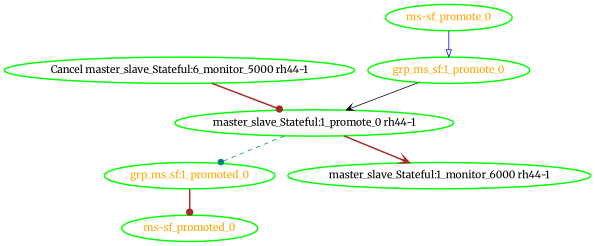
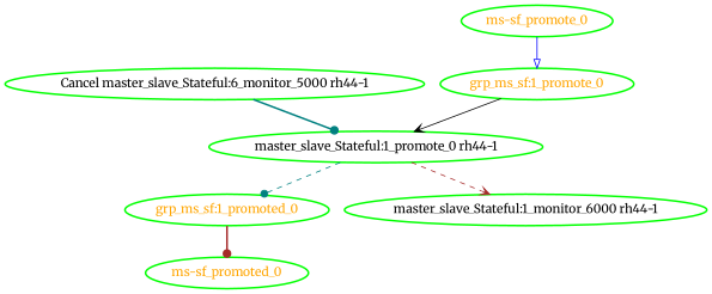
  digraph {
    fontname=Merriweather
    node [color=green fontcolor=orange fontname=Merriweather style=bold]
    edge [arrowhead=dot color=teal fontname=Merriweather style=bold]
    n1 [fontcolor=black label="Cancel master_slave_Stateful:6_monitor_5000 rh44-1"]
    "master_slave_Stateful:1_promote_0 rh44-1" [fontcolor=black]
    "grp_ms_sf:1_promoted_0"
    "master_slave_Stateful:1_monitor_6000 rh44-1" [fontcolor=black]
    "ms-sf_promoted_0"
    "grp_ms_sf:1_promote_0"
    "ms-sf_promote_0"
-   n1 -> "master_slave_Stateful:1_promote_0 rh44-1" [color=brown]
+   n1 -> "master_slave_Stateful:1_promote_0 rh44-1"
    "master_slave_Stateful:1_promote_0 rh44-1" -> "grp_ms_sf:1_promoted_0" [style=dashed]
-   "master_slave_Stateful:1_promote_0 rh44-1" -> "master_slave_Stateful:1_monitor_6000 rh44-1" [arrowhead=vee color=brown]
+   "master_slave_Stateful:1_promote_0 rh44-1" -> "master_slave_Stateful:1_monitor_6000 rh44-1" [arrowhead=vee color=brown style=dashed]
    "grp_ms_sf:1_promoted_0" -> "ms-sf_promoted_0" [color=brown]
    "grp_ms_sf:1_promote_0" -> "master_slave_Stateful:1_promote_0 rh44-1" [arrowhead=vee color=black style=solid]
    "ms-sf_promote_0" -> "grp_ms_sf:1_promote_0" [arrowhead=onormal color=blue style=solid]
  }
